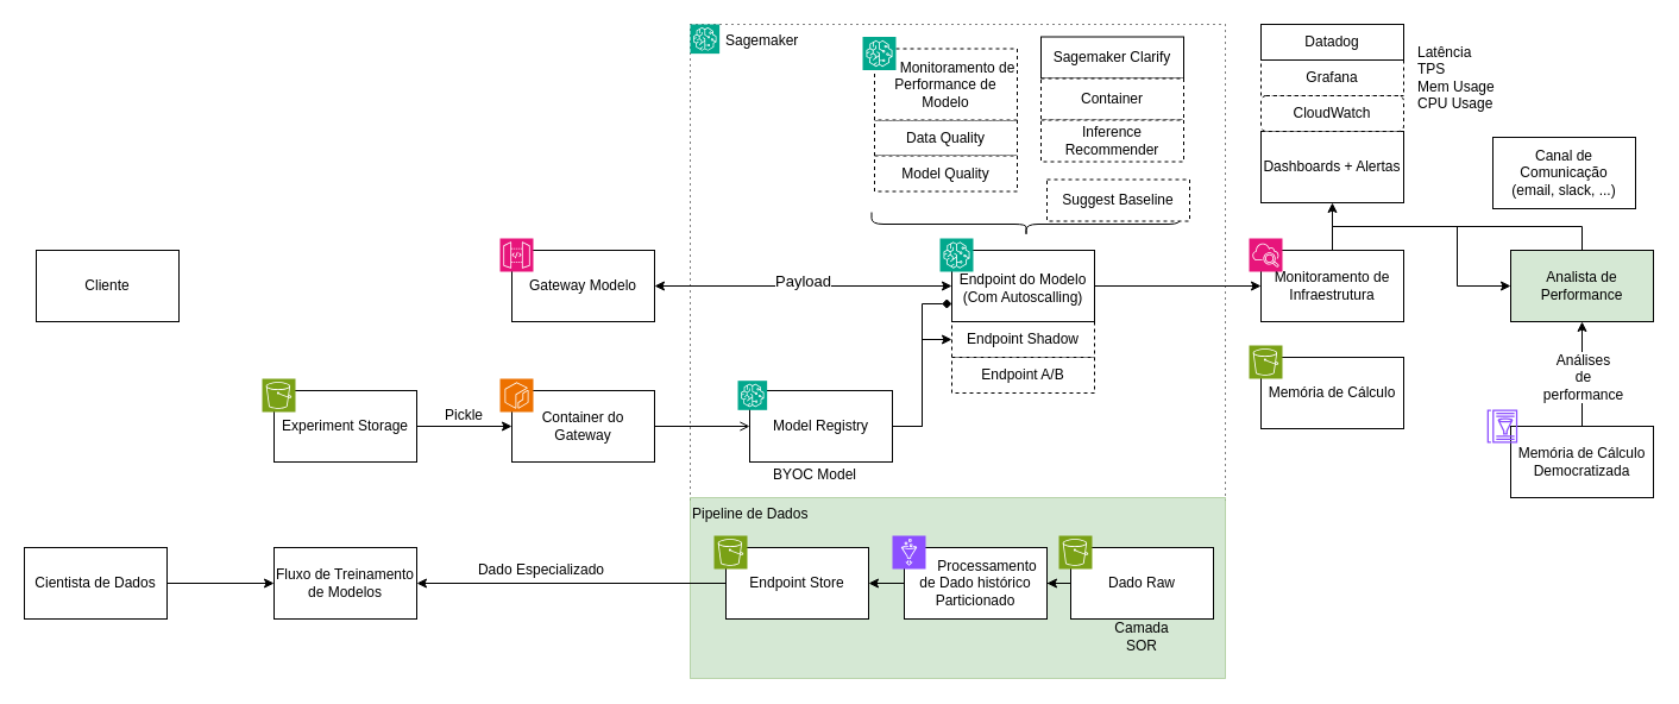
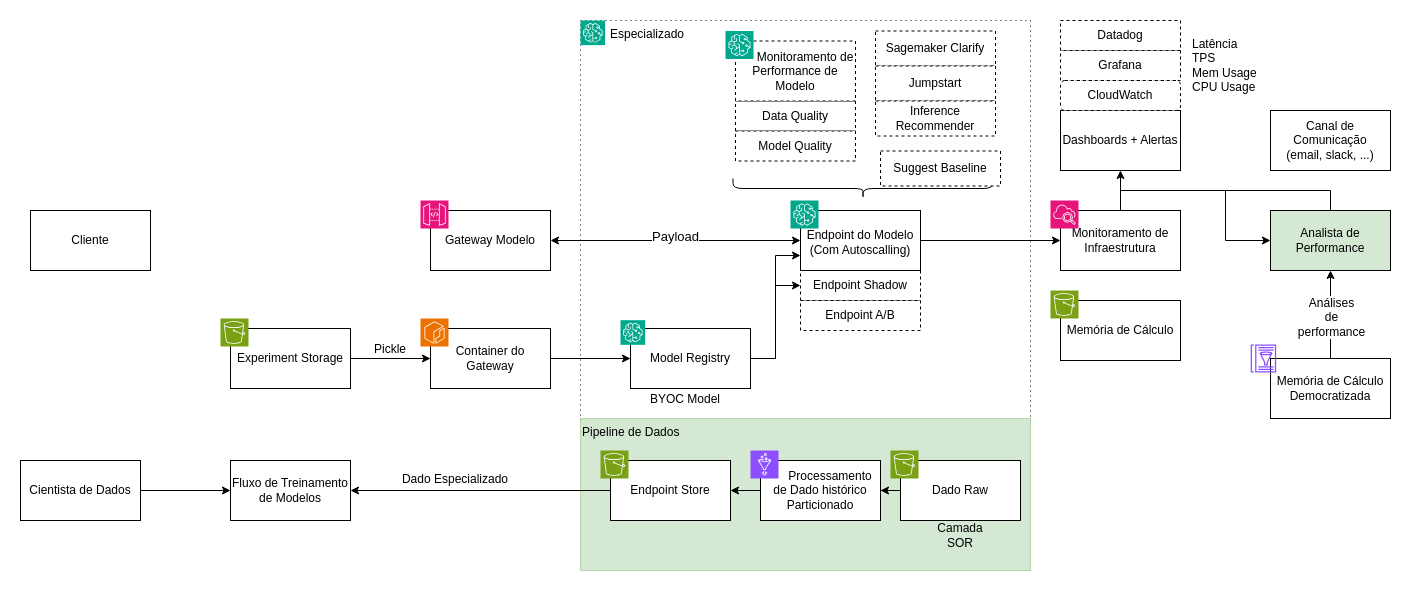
  <mxCell id="0" />
  <mxCell id="1" parent="0" />
- <mxCell id="2" value="Sagemaker" style="rounded=0;whiteSpace=wrap;html=1;verticalAlign=top;align=left;spacingLeft=28;dashed=1;dashPattern=1 4;" parent="1" vertex="1"><mxGeometry x="580" y="20" width="450" height="400" as="geometry" /></mxCell>
+ <mxCell id="2" value="Especializado" style="rounded=0;whiteSpace=wrap;html=1;verticalAlign=top;align=left;spacingLeft=28;dashed=1;dashPattern=1 4;" parent="1" vertex="1"><mxGeometry x="580" y="20" width="450" height="400" as="geometry" /></mxCell>
  <mxCell id="3" value="Pipeline de Dados" style="rounded=0;whiteSpace=wrap;html=1;align=left;verticalAlign=top;fillColor=#d5e8d4;strokeColor=#82b366;dashed=1;dashPattern=1 1;" parent="1" vertex="1"><mxGeometry x="580" y="418" width="450" height="152" as="geometry" /></mxCell>
- <mxCell id="4" style="edgeStyle=orthogonalEdgeStyle;rounded=0;orthogonalLoop=1;jettySize=auto;html=1;exitX=1;exitY=0.5;exitDx=0;exitDy=0;entryX=0;entryY=0.5;entryDx=0;entryDy=0;endArrow=open;" parent="1" source="5" target="60" edge="1"><mxGeometry relative="1" as="geometry" /></mxCell>
+ <mxCell id="4" style="edgeStyle=orthogonalEdgeStyle;rounded=0;orthogonalLoop=1;jettySize=auto;html=1;exitX=1;exitY=0.5;exitDx=0;exitDy=0;entryX=0;entryY=0.5;entryDx=0;entryDy=0;" parent="1" source="5" target="60" edge="1"><mxGeometry relative="1" as="geometry" /></mxCell>
  <mxCell id="5" value="Container do Gateway" style="rounded=0;whiteSpace=wrap;html=1;" parent="1" vertex="1"><mxGeometry x="430" y="328" width="120" height="60" as="geometry" /></mxCell>
  <mxCell id="6" value="" style="sketch=0;points=[[0,0,0],[0.25,0,0],[0.5,0,0],[0.75,0,0],[1,0,0],[0,1,0],[0.25,1,0],[0.5,1,0],[0.75,1,0],[1,1,0],[0,0.25,0],[0,0.5,0],[0,0.75,0],[1,0.25,0],[1,0.5,0],[1,0.75,0]];outlineConnect=0;fontColor=#232F3E;fillColor=#ED7100;strokeColor=#ffffff;dashed=0;verticalLabelPosition=bottom;verticalAlign=top;align=center;html=1;fontSize=12;fontStyle=0;aspect=fixed;shape=mxgraph.aws4.resourceIcon;resIcon=mxgraph.aws4.ecr;" parent="1" vertex="1"><mxGeometry x="420" y="318" width="28" height="28" as="geometry" /></mxCell>
  <mxCell id="7" style="edgeStyle=orthogonalEdgeStyle;rounded=0;orthogonalLoop=1;jettySize=auto;html=1;exitX=0.5;exitY=0;exitDx=0;exitDy=0;" parent="1" source="9" target="55" edge="1"><mxGeometry relative="1" as="geometry" /></mxCell>
  <mxCell id="8" value="Análises&lt;div&gt;de&lt;/div&gt;&lt;div&gt;performance&lt;/div&gt;" style="edgeLabel;html=1;align=center;verticalAlign=middle;resizable=0;points=[];fontSize=12;" parent="7" vertex="1" connectable="0"><mxGeometry x="-0.185" y="-2" relative="1" as="geometry"><mxPoint x="-2" y="-6" as="offset" /></mxGeometry></mxCell>
  <mxCell id="9" value="Memória de Cálculo Democratizada" style="rounded=0;whiteSpace=wrap;html=1;" parent="1" vertex="1"><mxGeometry x="1270" y="358" width="120" height="60" as="geometry" /></mxCell>
  <mxCell id="10" value="" style="sketch=0;outlineConnect=0;fontColor=#232F3E;gradientColor=none;fillColor=#8C4FFF;strokeColor=none;dashed=0;verticalLabelPosition=bottom;verticalAlign=top;align=center;html=1;fontSize=12;fontStyle=0;aspect=fixed;pointerEvents=1;shape=mxgraph.aws4.glue_data_catalog;" parent="1" vertex="1"><mxGeometry x="1250" y="344" width="25.85" height="28" as="geometry" /></mxCell>
  <mxCell id="11" value="Cliente" style="rounded=0;whiteSpace=wrap;html=1;" parent="1" vertex="1"><mxGeometry x="30" y="210" width="120" height="60" as="geometry" /></mxCell>
  <mxCell id="12" value="Dashboards + Alertas" style="rounded=0;whiteSpace=wrap;html=1;" parent="1" vertex="1"><mxGeometry x="1060" y="110" width="120" height="60" as="geometry" /></mxCell>
  <mxCell id="13" value="Grafana" style="rounded=0;whiteSpace=wrap;html=1;dashed=1;" parent="1" vertex="1"><mxGeometry x="1060" y="50" width="120" height="30" as="geometry" /></mxCell>
- <mxCell id="14" value="Datadog" style="rounded=0;whiteSpace=wrap;html=1;dashed=0;" parent="1" vertex="1"><mxGeometry x="1060" y="20" width="120" height="30" as="geometry" /></mxCell>
+ <mxCell id="14" value="Datadog" style="rounded=0;whiteSpace=wrap;html=1;dashed=1;" parent="1" vertex="1"><mxGeometry x="1060" y="20" width="120" height="30" as="geometry" /></mxCell>
  <mxCell id="15" value="CloudWatch" style="whiteSpace=wrap;html=1;dashed=1;rounded=1;" parent="1" vertex="1"><mxGeometry x="1060" y="80" width="120" height="30" as="geometry" /></mxCell>
  <mxCell id="16" value="" style="edgeStyle=orthogonalEdgeStyle;rounded=0;orthogonalLoop=1;jettySize=auto;html=1;" parent="1" source="17" target="18" edge="1"><mxGeometry relative="1" as="geometry" /></mxCell>
  <mxCell id="17" value="Cientista de Dados" style="rounded=0;whiteSpace=wrap;html=1;" parent="1" vertex="1"><mxGeometry x="20" y="460" width="120" height="60" as="geometry" /></mxCell>
  <mxCell id="18" value="Fluxo de Treinamento de Modelos" style="rounded=0;whiteSpace=wrap;html=1;" parent="1" vertex="1"><mxGeometry x="230" y="460" width="120" height="60" as="geometry" /></mxCell>
  <mxCell id="19" style="edgeStyle=orthogonalEdgeStyle;rounded=0;orthogonalLoop=1;jettySize=auto;html=1;exitX=1;exitY=0.5;exitDx=0;exitDy=0;entryX=0;entryY=0.5;entryDx=0;entryDy=0;" parent="1" source="73" target="52" edge="1"><mxGeometry relative="1" as="geometry" /></mxCell>
  <mxCell id="20" style="edgeStyle=orthogonalEdgeStyle;rounded=0;orthogonalLoop=1;jettySize=auto;html=1;exitX=0.5;exitY=0;exitDx=0;exitDy=0;" parent="1" source="52" target="55" edge="1"><mxGeometry relative="1" as="geometry" /></mxCell>
  <mxCell id="21" value="" style="group" parent="1" vertex="1" connectable="0"><mxGeometry x="220" y="318" width="130" height="70" as="geometry" /></mxCell>
  <mxCell id="22" value="Experiment Storage" style="rounded=0;whiteSpace=wrap;html=1;" parent="21" vertex="1"><mxGeometry x="10" y="10" width="120" height="60" as="geometry" /></mxCell>
  <mxCell id="23" value="" style="sketch=0;points=[[0,0,0],[0.25,0,0],[0.5,0,0],[0.75,0,0],[1,0,0],[0,1,0],[0.25,1,0],[0.5,1,0],[0.75,1,0],[1,1,0],[0,0.25,0],[0,0.5,0],[0,0.75,0],[1,0.25,0],[1,0.5,0],[1,0.75,0]];outlineConnect=0;fontColor=#232F3E;fillColor=#7AA116;strokeColor=#ffffff;dashed=0;verticalLabelPosition=bottom;verticalAlign=top;align=center;html=1;fontSize=12;fontStyle=0;aspect=fixed;shape=mxgraph.aws4.resourceIcon;resIcon=mxgraph.aws4.s3;" parent="21" vertex="1"><mxGeometry width="28" height="28" as="geometry" /></mxCell>
  <mxCell id="24" style="edgeStyle=orthogonalEdgeStyle;rounded=0;orthogonalLoop=1;jettySize=auto;html=1;exitX=1;exitY=0.5;exitDx=0;exitDy=0;entryX=0;entryY=0.5;entryDx=0;entryDy=0;" parent="1" source="22" target="5" edge="1"><mxGeometry relative="1" as="geometry" /></mxCell>
  <mxCell id="25" value="" style="group" parent="1" vertex="1" connectable="0"><mxGeometry x="420" y="200" width="130" height="70" as="geometry" /></mxCell>
  <mxCell id="26" value="Gateway Modelo" style="rounded=0;whiteSpace=wrap;html=1;" parent="25" vertex="1"><mxGeometry x="10" y="10" width="120" height="60" as="geometry" /></mxCell>
  <mxCell id="27" value="" style="sketch=0;points=[[0,0,0],[0.25,0,0],[0.5,0,0],[0.75,0,0],[1,0,0],[0,1,0],[0.25,1,0],[0.5,1,0],[0.75,1,0],[1,1,0],[0,0.25,0],[0,0.5,0],[0,0.75,0],[1,0.25,0],[1,0.5,0],[1,0.75,0]];outlineConnect=0;fontColor=#232F3E;fillColor=#E7157B;strokeColor=#ffffff;dashed=0;verticalLabelPosition=bottom;verticalAlign=top;align=center;html=1;fontSize=12;fontStyle=0;aspect=fixed;shape=mxgraph.aws4.resourceIcon;resIcon=mxgraph.aws4.api_gateway;" parent="25" vertex="1"><mxGeometry width="28" height="28" as="geometry" /></mxCell>
  <mxCell id="28" style="edgeStyle=orthogonalEdgeStyle;rounded=0;orthogonalLoop=1;jettySize=auto;html=1;exitX=1;exitY=0.5;exitDx=0;exitDy=0;entryX=0;entryY=0.5;entryDx=0;entryDy=0;startArrow=classic;startFill=1;" parent="1" source="26" target="73" edge="1"><mxGeometry relative="1" as="geometry" /></mxCell>
  <mxCell id="29" value="Payload" style="edgeLabel;html=1;align=center;verticalAlign=middle;resizable=0;points=[];fontSize=13;" parent="28" vertex="1" connectable="0"><mxGeometry x="-0.008" y="-2" relative="1" as="geometry"><mxPoint y="-7" as="offset" /></mxGeometry></mxCell>
  <mxCell id="30" value="" style="group" parent="1" vertex="1" connectable="0"><mxGeometry x="890" y="450" width="130" height="70" as="geometry" /></mxCell>
  <mxCell id="31" value="Dado Raw" style="rounded=0;whiteSpace=wrap;html=1;" parent="30" vertex="1"><mxGeometry x="10" y="10" width="120" height="60" as="geometry" /></mxCell>
  <mxCell id="32" value="" style="sketch=0;points=[[0,0,0],[0.25,0,0],[0.5,0,0],[0.75,0,0],[1,0,0],[0,1,0],[0.25,1,0],[0.5,1,0],[0.75,1,0],[1,1,0],[0,0.25,0],[0,0.5,0],[0,0.75,0],[1,0.25,0],[1,0.5,0],[1,0.75,0]];outlineConnect=0;fontColor=#232F3E;fillColor=#7AA116;strokeColor=#ffffff;dashed=0;verticalLabelPosition=bottom;verticalAlign=top;align=center;html=1;fontSize=12;fontStyle=0;aspect=fixed;shape=mxgraph.aws4.resourceIcon;resIcon=mxgraph.aws4.s3;" parent="30" vertex="1"><mxGeometry width="28" height="28" as="geometry" /></mxCell>
  <mxCell id="33" value="" style="group" parent="1" vertex="1" connectable="0"><mxGeometry x="750" y="450" width="130.0" height="70" as="geometry" /></mxCell>
  <mxCell id="34" value="&amp;nbsp; &amp;nbsp; &amp;nbsp; Processamento de Dado histórico Particionado" style="rounded=0;whiteSpace=wrap;html=1;" parent="33" vertex="1"><mxGeometry x="10.0" y="10" width="120" height="60" as="geometry" /></mxCell>
  <mxCell id="35" value="" style="sketch=0;points=[[0,0,0],[0.25,0,0],[0.5,0,0],[0.75,0,0],[1,0,0],[0,1,0],[0.25,1,0],[0.5,1,0],[0.75,1,0],[1,1,0],[0,0.25,0],[0,0.5,0],[0,0.75,0],[1,0.25,0],[1,0.5,0],[1,0.75,0]];outlineConnect=0;fontColor=#232F3E;fillColor=#8C4FFF;strokeColor=#ffffff;dashed=0;verticalLabelPosition=bottom;verticalAlign=top;align=center;html=1;fontSize=12;fontStyle=0;aspect=fixed;shape=mxgraph.aws4.resourceIcon;resIcon=mxgraph.aws4.glue;" parent="33" vertex="1"><mxGeometry width="28" height="28" as="geometry" /></mxCell>
  <mxCell id="36" value="" style="group" parent="1" vertex="1" connectable="0"><mxGeometry x="725" y="30.5" width="130" height="130" as="geometry" /></mxCell>
  <mxCell id="37" value="Data Quality" style="rounded=0;whiteSpace=wrap;html=1;dashed=1;" parent="36" vertex="1"><mxGeometry x="10" y="70" width="120" height="30" as="geometry" /></mxCell>
  <mxCell id="38" value="Model Quality" style="rounded=0;whiteSpace=wrap;html=1;dashed=1;" parent="36" vertex="1"><mxGeometry x="10" y="100" width="120" height="30" as="geometry" /></mxCell>
  <mxCell id="39" value="" style="group" parent="36" vertex="1" connectable="0"><mxGeometry width="130" height="70" as="geometry" /></mxCell>
  <mxCell id="40" value="&amp;nbsp; &amp;nbsp; &amp;nbsp; Monitoramento de Performance de Modelo" style="rounded=0;whiteSpace=wrap;html=1;dashed=1;" parent="39" vertex="1"><mxGeometry x="10" y="10" width="120" height="60" as="geometry" /></mxCell>
  <mxCell id="41" value="" style="sketch=0;points=[[0,0,0],[0.25,0,0],[0.5,0,0],[0.75,0,0],[1,0,0],[0,1,0],[0.25,1,0],[0.5,1,0],[0.75,1,0],[1,1,0],[0,0.25,0],[0,0.5,0],[0,0.75,0],[1,0.25,0],[1,0.5,0],[1,0.75,0]];outlineConnect=0;fontColor=#232F3E;fillColor=#01A88D;strokeColor=#ffffff;dashed=0;verticalLabelPosition=bottom;verticalAlign=top;align=center;html=1;fontSize=12;fontStyle=0;aspect=fixed;shape=mxgraph.aws4.resourceIcon;resIcon=mxgraph.aws4.sagemaker;" parent="39" vertex="1"><mxGeometry width="28" height="28" as="geometry" /></mxCell>
  <mxCell id="42" value="" style="edgeStyle=orthogonalEdgeStyle;rounded=0;orthogonalLoop=1;jettySize=auto;html=1;" parent="1" source="45" target="18" edge="1"><mxGeometry relative="1" as="geometry" /></mxCell>
  <mxCell id="43" value="" style="edgeStyle=orthogonalEdgeStyle;rounded=0;orthogonalLoop=1;jettySize=auto;html=1;" parent="1" source="34" target="45" edge="1"><mxGeometry relative="1" as="geometry" /></mxCell>
  <mxCell id="44" value="" style="edgeStyle=orthogonalEdgeStyle;rounded=0;orthogonalLoop=1;jettySize=auto;html=1;" parent="1" source="31" target="34" edge="1"><mxGeometry relative="1" as="geometry" /></mxCell>
  <mxCell id="45" value="Endpoint Store" style="rounded=0;whiteSpace=wrap;html=1;" parent="1" vertex="1"><mxGeometry x="610" y="460" width="120" height="60" as="geometry" /></mxCell>
  <mxCell id="46" value="" style="sketch=0;points=[[0,0,0],[0.25,0,0],[0.5,0,0],[0.75,0,0],[1,0,0],[0,1,0],[0.25,1,0],[0.5,1,0],[0.75,1,0],[1,1,0],[0,0.25,0],[0,0.5,0],[0,0.75,0],[1,0.25,0],[1,0.5,0],[1,0.75,0]];outlineConnect=0;fontColor=#232F3E;fillColor=#7AA116;strokeColor=#ffffff;dashed=0;verticalLabelPosition=bottom;verticalAlign=top;align=center;html=1;fontSize=12;fontStyle=0;aspect=fixed;shape=mxgraph.aws4.resourceIcon;resIcon=mxgraph.aws4.s3;" parent="1" vertex="1"><mxGeometry x="600" y="450" width="28" height="28" as="geometry" /></mxCell>
  <mxCell id="47" value="Camada SOR" style="text;html=1;align=center;verticalAlign=middle;whiteSpace=wrap;rounded=0;" parent="1" vertex="1"><mxGeometry x="930" y="520" width="60" height="30" as="geometry" /></mxCell>
  <mxCell id="48" value="" style="group" parent="1" vertex="1" connectable="0"><mxGeometry x="1050" y="290" width="130" height="70" as="geometry" /></mxCell>
  <mxCell id="49" value="Memória de Cálculo" style="rounded=0;whiteSpace=wrap;html=1;" parent="48" vertex="1"><mxGeometry x="10" y="10" width="120" height="60" as="geometry" /></mxCell>
  <mxCell id="50" value="" style="sketch=0;points=[[0,0,0],[0.25,0,0],[0.5,0,0],[0.75,0,0],[1,0,0],[0,1,0],[0.25,1,0],[0.5,1,0],[0.75,1,0],[1,1,0],[0,0.25,0],[0,0.5,0],[0,0.75,0],[1,0.25,0],[1,0.5,0],[1,0.75,0]];outlineConnect=0;fontColor=#232F3E;fillColor=#7AA116;strokeColor=#ffffff;dashed=0;verticalLabelPosition=bottom;verticalAlign=top;align=center;html=1;fontSize=12;fontStyle=0;aspect=fixed;shape=mxgraph.aws4.resourceIcon;resIcon=mxgraph.aws4.s3;" parent="48" vertex="1"><mxGeometry width="28" height="28" as="geometry" /></mxCell>
  <mxCell id="51" value="" style="group" parent="1" vertex="1" connectable="0"><mxGeometry x="1050" y="200" width="130" height="70" as="geometry" /></mxCell>
  <mxCell id="52" value="Monitoramento de Infraestrutura" style="rounded=0;whiteSpace=wrap;html=1;" parent="51" vertex="1"><mxGeometry x="10" y="10" width="120" height="60" as="geometry" /></mxCell>
  <mxCell id="53" value="" style="sketch=0;points=[[0,0,0],[0.25,0,0],[0.5,0,0],[0.75,0,0],[1,0,0],[0,1,0],[0.25,1,0],[0.5,1,0],[0.75,1,0],[1,1,0],[0,0.25,0],[0,0.5,0],[0,0.75,0],[1,0.25,0],[1,0.5,0],[1,0.75,0]];points=[[0,0,0],[0.25,0,0],[0.5,0,0],[0.75,0,0],[1,0,0],[0,1,0],[0.25,1,0],[0.5,1,0],[0.75,1,0],[1,1,0],[0,0.25,0],[0,0.5,0],[0,0.75,0],[1,0.25,0],[1,0.5,0],[1,0.75,0]];outlineConnect=0;fontColor=#232F3E;fillColor=#E7157B;strokeColor=#ffffff;dashed=0;verticalLabelPosition=bottom;verticalAlign=top;align=center;html=1;fontSize=12;fontStyle=0;aspect=fixed;shape=mxgraph.aws4.resourceIcon;resIcon=mxgraph.aws4.cloudwatch_2;" parent="51" vertex="1"><mxGeometry width="28" height="28" as="geometry" /></mxCell>
  <mxCell id="54" style="edgeStyle=orthogonalEdgeStyle;rounded=0;orthogonalLoop=1;jettySize=auto;html=1;exitX=0.5;exitY=0;exitDx=0;exitDy=0;" parent="1" source="55" target="12" edge="1"><mxGeometry relative="1" as="geometry" /></mxCell>
  <mxCell id="55" value="Analista de Performance" style="rounded=0;whiteSpace=wrap;html=1;fillColor=#d5e8d4;" parent="1" vertex="1"><mxGeometry x="1270" y="210" width="120" height="60" as="geometry" /></mxCell>
  <mxCell id="56" value="" style="sketch=0;points=[[0,0,0],[0.25,0,0],[0.5,0,0],[0.75,0,0],[1,0,0],[0,1,0],[0.25,1,0],[0.5,1,0],[0.75,1,0],[1,1,0],[0,0.25,0],[0,0.5,0],[0,0.75,0],[1,0.25,0],[1,0.5,0],[1,0.75,0]];outlineConnect=0;fontColor=#232F3E;fillColor=#01A88D;strokeColor=#ffffff;dashed=0;verticalLabelPosition=bottom;verticalAlign=top;align=center;html=1;fontSize=12;fontStyle=0;aspect=fixed;shape=mxgraph.aws4.resourceIcon;resIcon=mxgraph.aws4.sagemaker;" parent="1" vertex="1"><mxGeometry x="580" y="20" width="24.64" height="24.64" as="geometry" /></mxCell>
  <mxCell id="57" value="Endpoint Shadow" style="rounded=0;whiteSpace=wrap;html=1;dashed=1;" parent="1" vertex="1"><mxGeometry x="800" y="270" width="120" height="30" as="geometry" /></mxCell>
  <mxCell id="58" value="Endpoint A/B" style="rounded=0;whiteSpace=wrap;html=1;dashed=1;" parent="1" vertex="1"><mxGeometry x="800" y="300" width="120" height="30" as="geometry" /></mxCell>
  <mxCell id="59" style="edgeStyle=orthogonalEdgeStyle;rounded=0;orthogonalLoop=1;jettySize=auto;html=1;exitX=1;exitY=0.5;exitDx=0;exitDy=0;entryX=0;entryY=0.5;entryDx=0;entryDy=0;" parent="1" source="60" target="57" edge="1"><mxGeometry relative="1" as="geometry" /></mxCell>
  <mxCell id="60" value="Model Registry" style="rounded=0;whiteSpace=wrap;html=1;" parent="1" vertex="1"><mxGeometry x="630" y="328" width="120" height="60" as="geometry" /></mxCell>
- <mxCell id="61" style="edgeStyle=orthogonalEdgeStyle;rounded=0;orthogonalLoop=1;jettySize=auto;html=1;exitX=1;exitY=0.5;exitDx=0;exitDy=0;entryX=0;entryY=0.75;entryDx=0;entryDy=0;endArrow=diamond;" parent="1" source="60" target="73" edge="1"><mxGeometry relative="1" as="geometry" /></mxCell>
+ <mxCell id="61" style="edgeStyle=orthogonalEdgeStyle;rounded=0;orthogonalLoop=1;jettySize=auto;html=1;exitX=1;exitY=0.5;exitDx=0;exitDy=0;entryX=0;entryY=0.75;entryDx=0;entryDy=0;" parent="1" source="60" target="73" edge="1"><mxGeometry relative="1" as="geometry" /></mxCell>
  <mxCell id="62" value="" style="shape=curlyBracket;whiteSpace=wrap;html=1;rounded=1;flipH=1;labelPosition=right;verticalLabelPosition=middle;align=left;verticalAlign=middle;size=0.5;rotation=90;" parent="1" vertex="1"><mxGeometry x="852.5" y="58" width="20" height="260" as="geometry" /></mxCell>
  <mxCell id="63" value="" style="sketch=0;points=[[0,0,0],[0.25,0,0],[0.5,0,0],[0.75,0,0],[1,0,0],[0,1,0],[0.25,1,0],[0.5,1,0],[0.75,1,0],[1,1,0],[0,0.25,0],[0,0.5,0],[0,0.75,0],[1,0.25,0],[1,0.5,0],[1,0.75,0]];outlineConnect=0;fontColor=#232F3E;fillColor=#01A88D;strokeColor=#ffffff;dashed=0;verticalLabelPosition=bottom;verticalAlign=top;align=center;html=1;fontSize=12;fontStyle=0;aspect=fixed;shape=mxgraph.aws4.resourceIcon;resIcon=mxgraph.aws4.sagemaker;" parent="1" vertex="1"><mxGeometry x="620" y="319.68" width="24.64" height="24.64" as="geometry" /></mxCell>
- <mxCell id="64" value="Sagemaker Clarify" style="rounded=0;whiteSpace=wrap;html=1;dashed=0;" parent="1" vertex="1"><mxGeometry x="875" y="30.5" width="120" height="35" as="geometry" /></mxCell>
- <mxCell id="65" value="Container" style="rounded=0;whiteSpace=wrap;html=1;dashed=1;" parent="1" vertex="1"><mxGeometry x="875" y="65.5" width="120" height="35" as="geometry" /></mxCell>
+ <mxCell id="64" value="Sagemaker Clarify" style="rounded=0;whiteSpace=wrap;html=1;dashed=1;" parent="1" vertex="1"><mxGeometry x="875" y="30.5" width="120" height="35" as="geometry" /></mxCell>
+ <mxCell id="65" value="Jumpstart" style="rounded=0;whiteSpace=wrap;html=1;dashed=1;" parent="1" vertex="1"><mxGeometry x="875" y="65.5" width="120" height="35" as="geometry" /></mxCell>
  <mxCell id="66" value="Inference Recommender" style="rounded=0;whiteSpace=wrap;html=1;dashed=1;" parent="1" vertex="1"><mxGeometry x="875" y="100.5" width="120" height="35" as="geometry" /></mxCell>
  <mxCell id="67" value="Suggest Baseline" style="rounded=0;whiteSpace=wrap;html=1;dashed=1;" parent="1" vertex="1"><mxGeometry x="880" y="150.5" width="120" height="35" as="geometry" /></mxCell>
  <mxCell id="68" value="BYOC Model" style="text;html=1;align=center;verticalAlign=middle;whiteSpace=wrap;rounded=0;" parent="1" vertex="1"><mxGeometry x="644.64" y="388" width="80" height="22" as="geometry" /></mxCell>
  <mxCell id="69" value="Pickle" style="text;html=1;align=center;verticalAlign=middle;whiteSpace=wrap;rounded=0;" parent="1" vertex="1"><mxGeometry x="350" y="338" width="80" height="22" as="geometry" /></mxCell>
  <mxCell id="70" value="Dado Especializado" style="text;html=1;align=center;verticalAlign=middle;whiteSpace=wrap;rounded=0;" parent="1" vertex="1"><mxGeometry x="400" y="468" width="110" height="22" as="geometry" /></mxCell>
  <mxCell id="71" value="Latência&lt;div&gt;TPS&lt;/div&gt;&lt;div&gt;Mem Usage&lt;/div&gt;&lt;div&gt;CPU Usage&lt;/div&gt;" style="text;html=1;align=left;verticalAlign=middle;whiteSpace=wrap;rounded=0;" parent="1" vertex="1"><mxGeometry x="1190" y="50" width="80" height="30" as="geometry" /></mxCell>
- <mxCell id="72" value="Canal de Comunicação&lt;br&gt;(email, slack, ...)" style="rounded=0;whiteSpace=wrap;html=1;" parent="1" vertex="1"><mxGeometry x="1255" y="115" width="120" height="60" as="geometry" /></mxCell>
+ <mxCell id="72" value="Canal de Comunicação&lt;br&gt;(email, slack, ...)" style="rounded=0;whiteSpace=wrap;html=1;" parent="1" vertex="1"><mxGeometry x="1270" y="110" width="120" height="60" as="geometry" /></mxCell>
  <mxCell id="73" value="Endpoint do Modelo&lt;div&gt;(Com Autoscalling)&lt;/div&gt;" style="rounded=0;whiteSpace=wrap;html=1;spacingTop=4;" parent="1" vertex="1"><mxGeometry x="800" y="210" width="120" height="60" as="geometry" /></mxCell>
  <mxCell id="74" value="" style="sketch=0;points=[[0,0,0],[0.25,0,0],[0.5,0,0],[0.75,0,0],[1,0,0],[0,1,0],[0.25,1,0],[0.5,1,0],[0.75,1,0],[1,1,0],[0,0.25,0],[0,0.5,0],[0,0.75,0],[1,0.25,0],[1,0.5,0],[1,0.75,0]];outlineConnect=0;fontColor=#232F3E;fillColor=#01A88D;strokeColor=#ffffff;dashed=0;verticalLabelPosition=bottom;verticalAlign=top;align=center;html=1;fontSize=12;fontStyle=0;aspect=fixed;shape=mxgraph.aws4.resourceIcon;resIcon=mxgraph.aws4.sagemaker;" parent="1" vertex="1"><mxGeometry x="790" y="200" width="28" height="28" as="geometry" /></mxCell>
